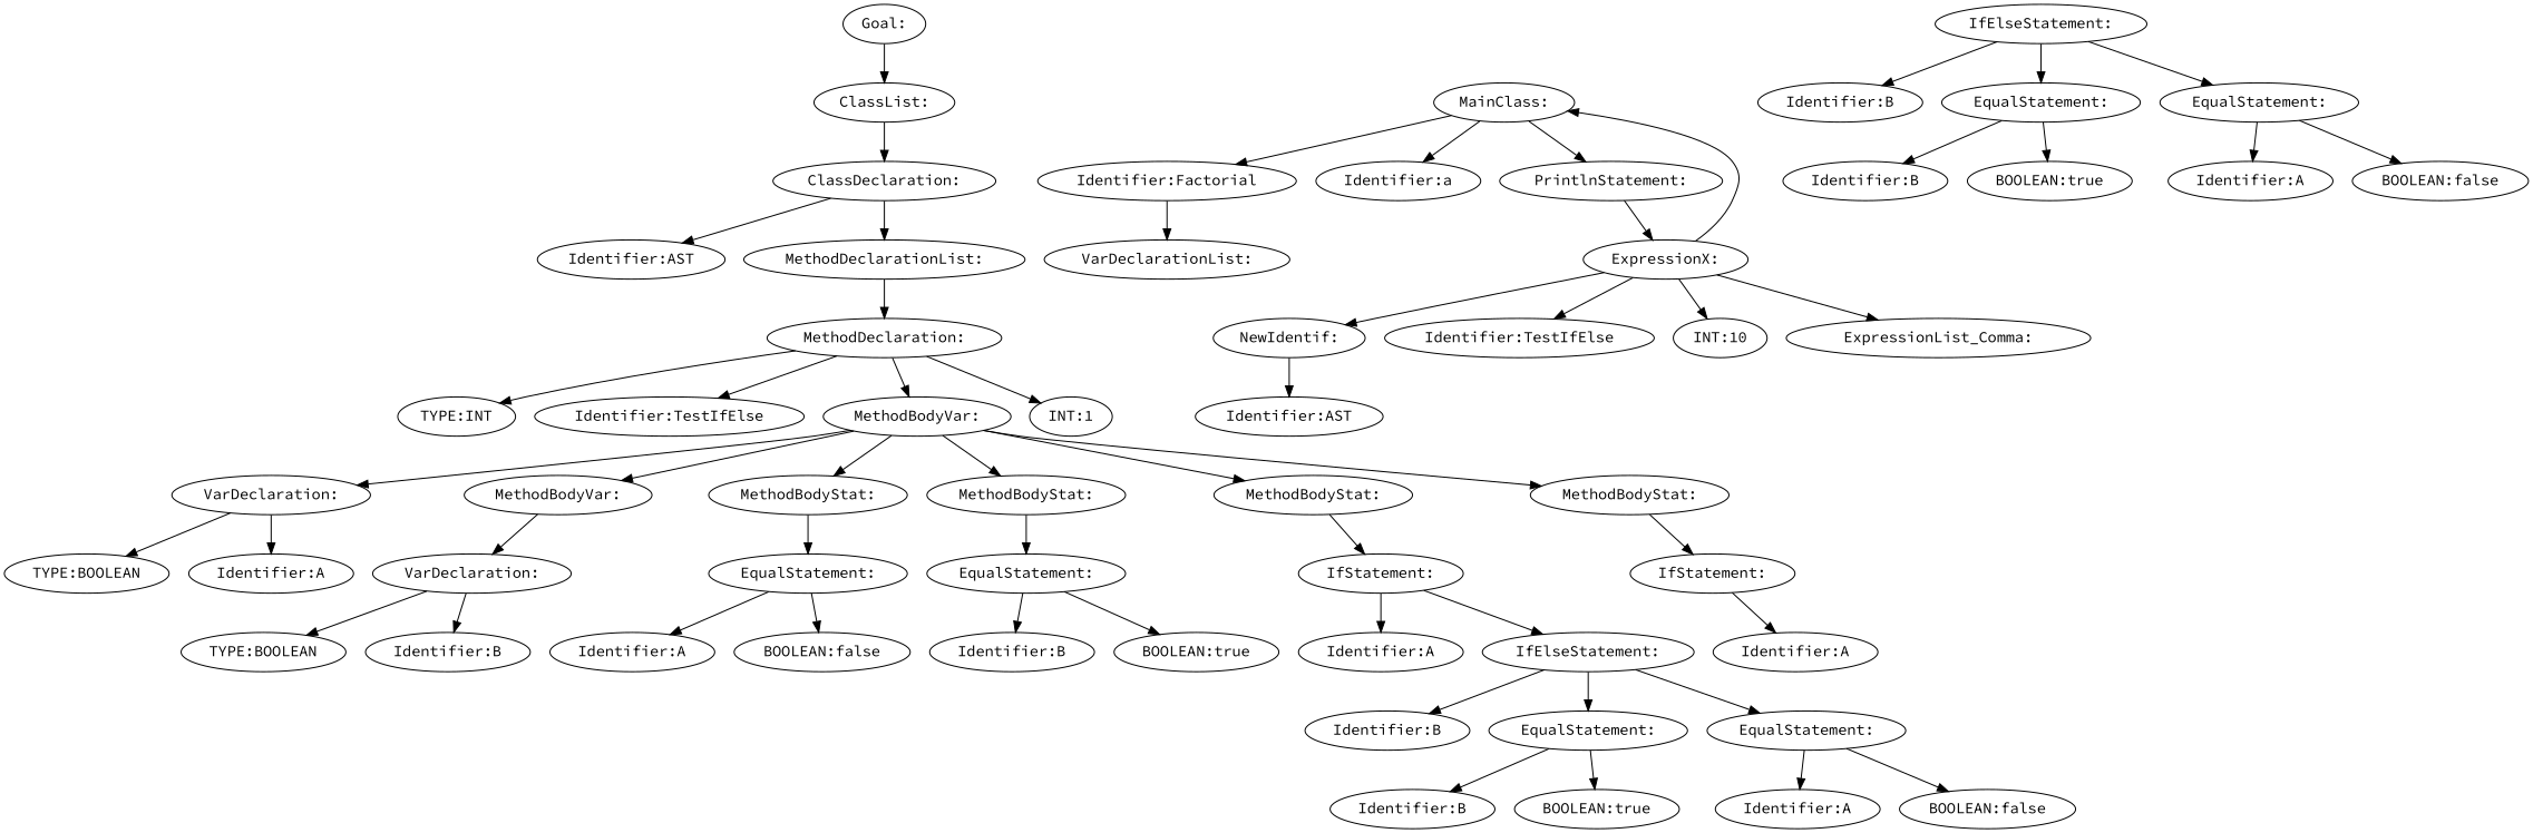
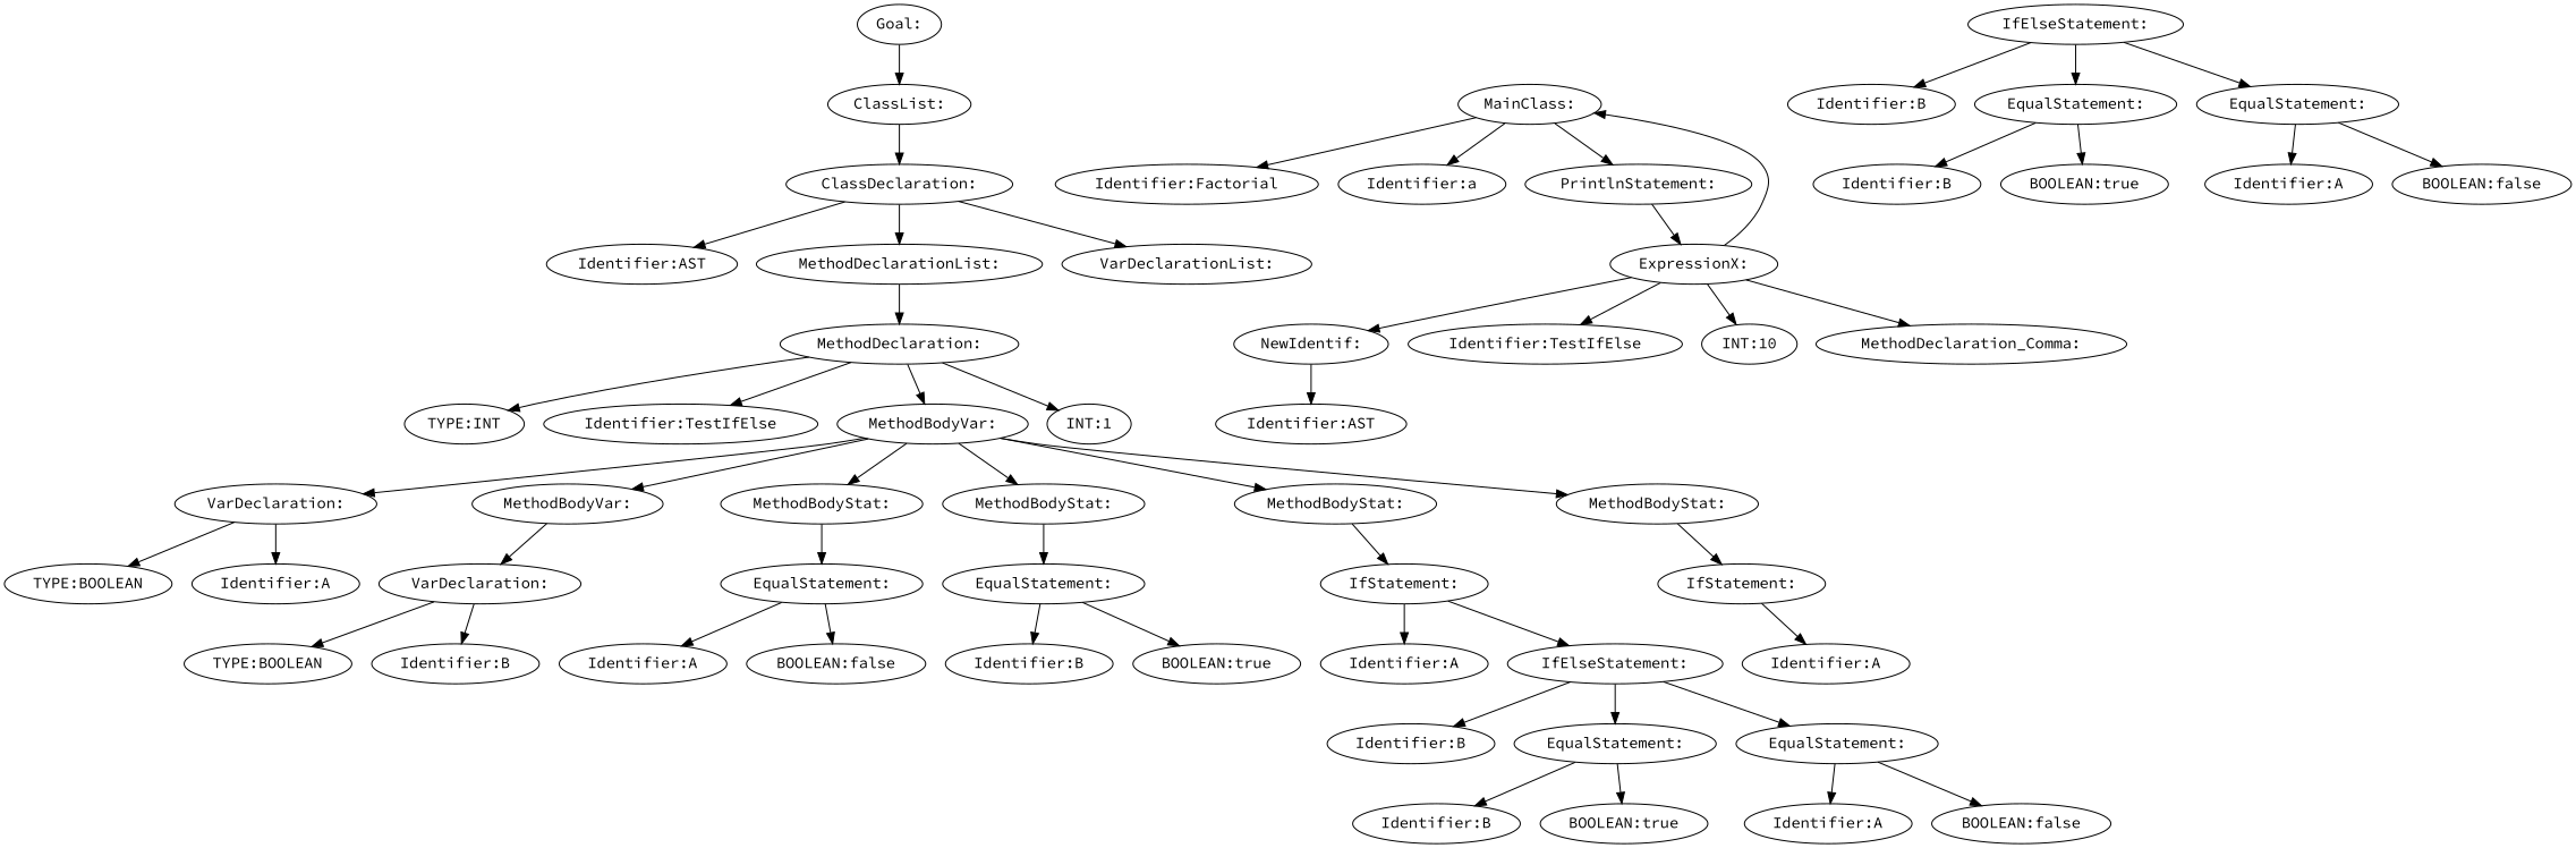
  digraph {
    fontname="Source Code Pro"
    node [fontname="Source Code Pro"]
    edge [fontname="Source Code Pro"]
    n1 [label="Goal:"]
    n2 [label="ClassList:"]
    n3 [label="MainClass:"]
    n4 [label="Identifier:Factorial"]
    n5 [label="Identifier:a"]
    n6 [label="PrintlnStatement:"]
    n7 [label="ClassDeclaration:"]
    n8 [label="ExpressionX:"]
    n9 [label="NewIdentif:"]
    n10 [label="Identifier:TestIfElse"]
    n11 [label="INT:10"]
-   n12 [label="ExpressionList_Comma:"]
+   n12 [label="MethodDeclaration_Comma:"]
    n13 [label="Identifier:AST"]
    n14 [label="Identifier:AST"]
    n15 [label="VarDeclarationList:"]
    n16 [label="MethodDeclarationList:"]
    n17 [label="MethodDeclaration:"]
    n18 [label="TYPE:INT"]
    n19 [label="Identifier:TestIfElse"]
    n20 [label="MethodBodyVar:"]
    n21 [label="INT:1"]
    n22 [label="VarDeclaration:"]
    n23 [label="MethodBodyVar:"]
    n24 [label="MethodBodyStat:"]
    n25 [label="MethodBodyStat:"]
    n26 [label="MethodBodyStat:"]
    n27 [label="MethodBodyStat:"]
    n28 [label="TYPE:BOOLEAN"]
    n29 [label="Identifier:A"]
    n30 [label="VarDeclaration:"]
    n31 [label="EqualStatement:"]
    n32 [label="EqualStatement:"]
    n33 [label="IfStatement:"]
    n34 [label="IfStatement:"]
    n35 [label="TYPE:BOOLEAN"]
    n36 [label="Identifier:B"]
    n37 [label="Identifier:A"]
    n38 [label="BOOLEAN:false"]
    n39 [label="Identifier:B"]
    n40 [label="BOOLEAN:true"]
    n41 [label="Identifier:A"]
    n42 [label="IfElseStatement:"]
    n43 [label="Identifier:B"]
    n44 [label="EqualStatement:"]
    n45 [label="EqualStatement:"]
    n46 [label="Identifier:B"]
    n47 [label="BOOLEAN:true"]
    n48 [label="Identifier:A"]
    n49 [label="BOOLEAN:false"]
    n50 [label="Identifier:A"]
    n51 [label="IfElseStatement:"]
    n52 [label="Identifier:B"]
    n53 [label="EqualStatement:"]
    n54 [label="EqualStatement:"]
    n55 [label="Identifier:B"]
    n56 [label="BOOLEAN:true"]
    n57 [label="Identifier:A"]
    n58 [label="BOOLEAN:false"]
    n1 -> n2
    n2 -> n7
    n3 -> n4
    n3 -> n5
    n3 -> n6
    n6 -> n8
    n7 -> n14
-   n4 -> n15
+   n7 -> n15
    n7 -> n16
    n8 -> n3
    n8 -> n9
    n8 -> n10
    n8 -> n11
    n8 -> n12
    n9 -> n13
    n16 -> n17
    n17 -> n18
    n17 -> n19
    n17 -> n20
    n17 -> n21
    n20 -> n22
    n20 -> n23
    n20 -> n24
    n20 -> n25
    n20 -> n26
    n20 -> n27
    n22 -> n28
    n22 -> n29
    n23 -> n30
    n24 -> n31
    n25 -> n32
    n26 -> n33
    n27 -> n34
    n30 -> n35
    n30 -> n36
    n31 -> n37
    n31 -> n38
    n32 -> n39
    n32 -> n40
    n33 -> n41
    n33 -> n42
    n34 -> n50
    n42 -> n43
    n42 -> n44
    n42 -> n45
    n44 -> n46
    n44 -> n47
    n45 -> n48
    n45 -> n49
    n51 -> n52
    n51 -> n53
    n51 -> n54
    n53 -> n55
    n53 -> n56
    n54 -> n57
    n54 -> n58
  }
